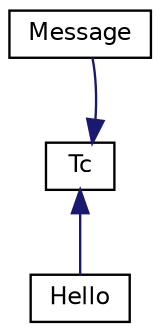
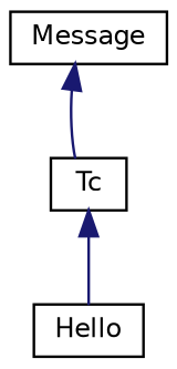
  digraph {
    rankdir=TB
    node [color=black fillcolor=white fontname=Helvetica fontsize=10 shape=record style=filled]
    edge [color=midnightblue dir=back fontname=Helvetica fontsize=10 labelfontname=Helvetica labelfontsize=10 style=solid]
    n1 [height=0.2 label=Message width=0.4]
    n2 [height=0.2 label=Tc width=0.4]
    n3 [height=0.2 label=Hello width=0.4]
-   n2 -> n1
+   n1 -> n2
    n2 -> n3
  }
